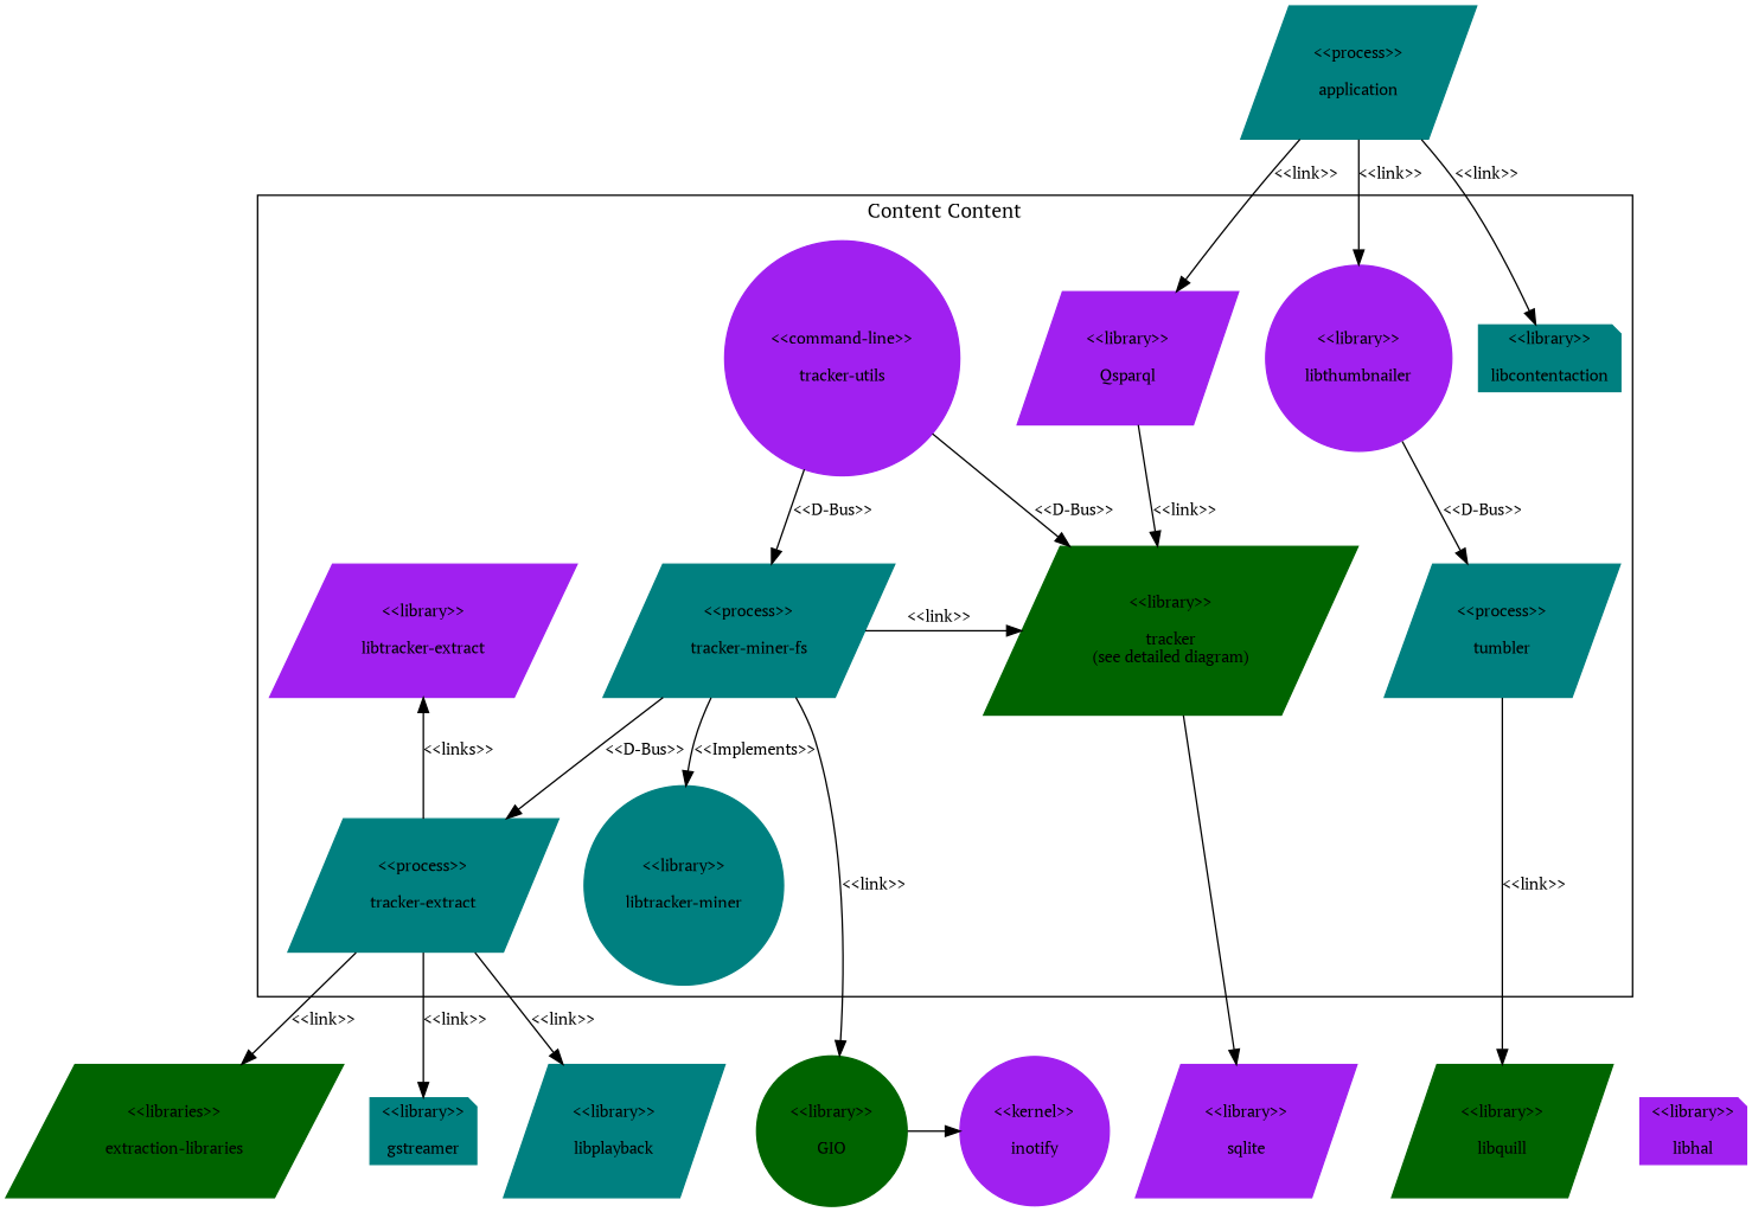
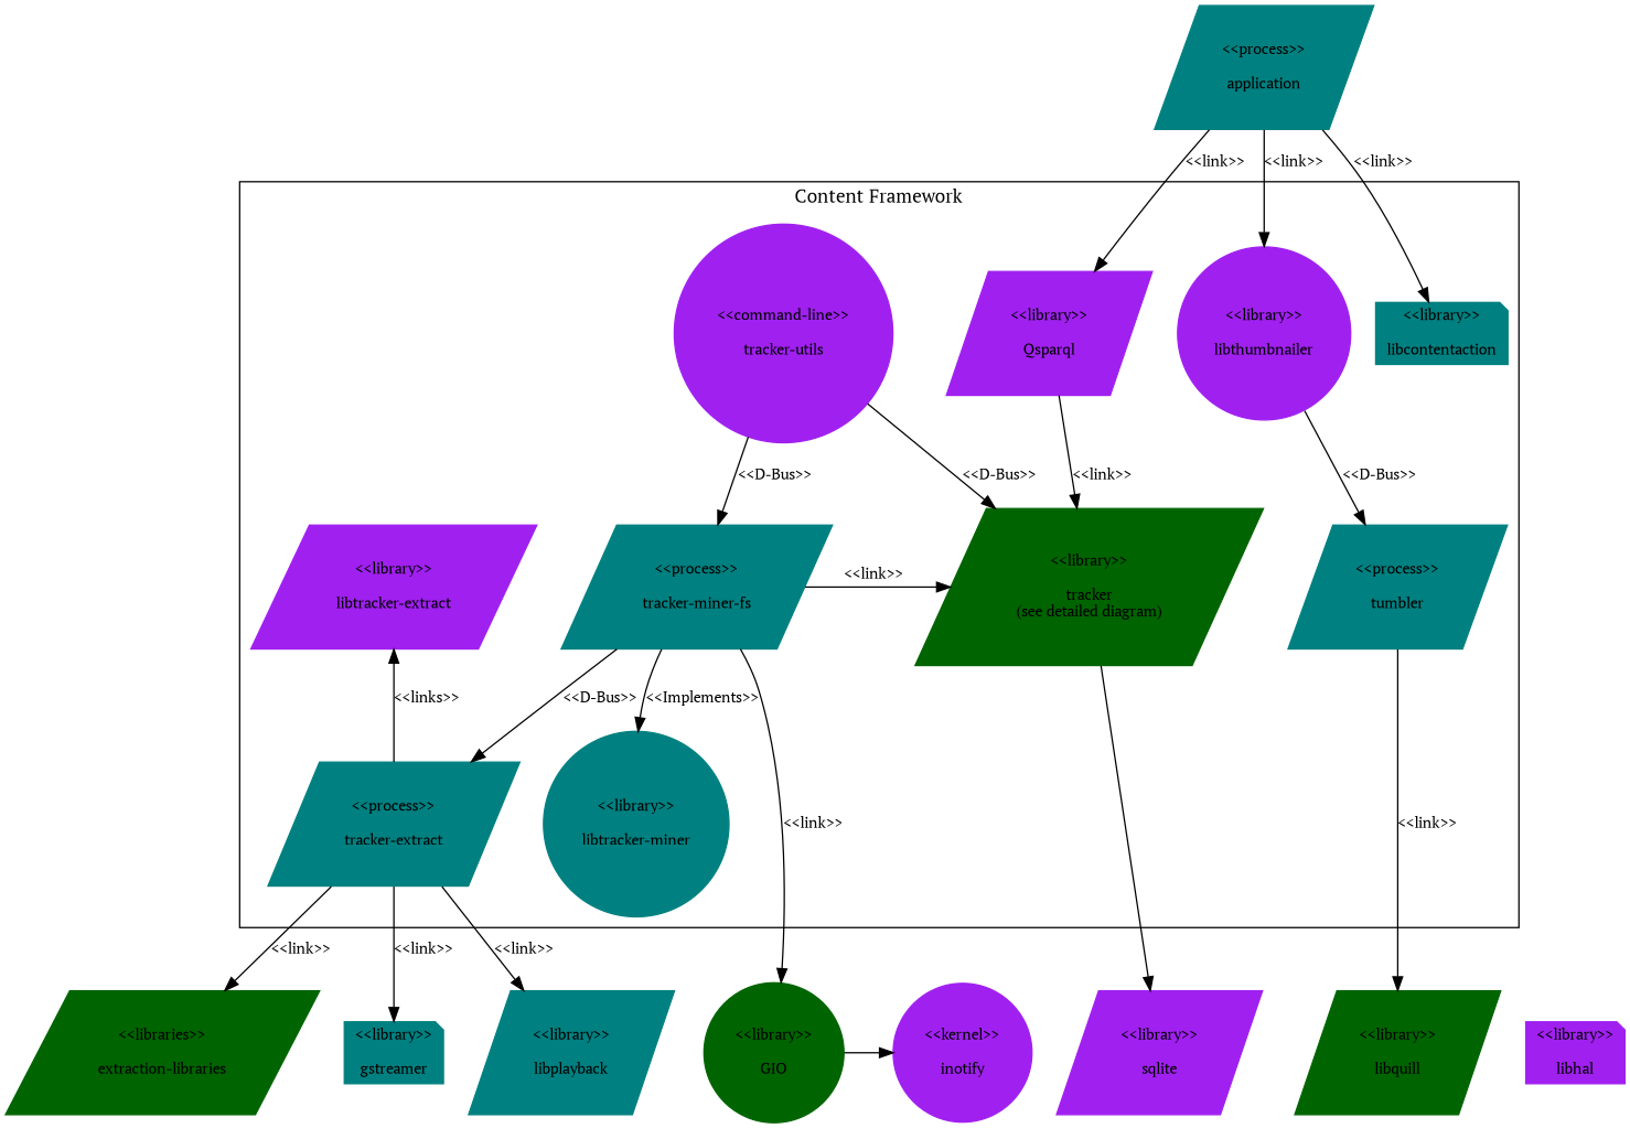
  digraph {
    fontname="PT Serif"
    node [color=teal fontname="PT Serif" fontsize=11 shape=parallelogram style=filled]
    edge [fontname="PT Serif" fontsize=11]
    n1 [label="<<process>>\n\napplication"]
    n2 [color=darkgreen label="<<libraries>>\n\nextraction-libraries"]
    n3 [label="<<library>>\n\ngstreamer" shape=note]
    n4 [color=purple label="<<library>>\n\nlibhal" shape=note]
    n5 [color=darkgreen label="<<library>>\n\nlibquill"]
    n6 [label="<<library>>\n\nlibplayback"]
    n7 [color=purple label="<<library>>\n\nsqlite"]
    n8 [color=darkgreen label="<<library>>\n\nGIO" shape=circle]
    n9 [color=purple label="<<kernel>>\n\ninotify" shape=circle]
    n10 [color=darkgreen label="<<library>>\n\ntracker\n(see detailed diagram)"]
    n11 [color=purple label="<<library>>\n\nlibtracker-extract"]
    n12 [label="<<process>>\n\ntracker-miner-fs"]
    n13 [color=purple label="<<library>>\n\nQsparql"]
    n14 [color=purple label="<<library>>\n\nlibthumbnailer" shape=circle]
    n15 [label="<<process>>\n\ntumbler"]
    n16 [label="<<library>>\n\nlibcontentaction" shape=note]
    n17 [color=purple label="<<command-line>>\n\ntracker-utils" shape=circle]
    n18 [label="<<process>>\n\ntracker-extract"]
    n19 [label="<<library>>\n\nlibtracker-miner" shape=circle]
    subgraph sub_1 {
      rank=source
      n1
    }
    subgraph sub_2 {
      rank=sink
      n2
      n3
      n4
      n5
      n6
      n7
      n8
      n9
    }
    subgraph cluster_3 {
-     label="Content Content"
+     label="Content Framework"
      n13
      n14
      n15
      n16
      n17
      n18
      n19
      subgraph sub_4 {
        label="Content Framework"
        rank=same
        n10
        n11
        n12
      }
    }
    n1 -> n13 [label="<<link>>"]
    n1 -> n14 [label="<<link>>"]
    n1 -> n16 [label="<<link>>"]
    n8 -> n9
    n10 -> n7
    n12 -> n8 [label="<<link>>"]
    n12 -> n10 [label="<<link>>"]
    n12 -> n18 [label="<<D-Bus>>"]
    n12 -> n19 [label="<<Implements>>"]
    n13 -> n10 [label="<<link>>"]
    n14 -> n15 [label="<<D-Bus>>"]
    n15 -> n5 [label="<<link>>"]
    n17 -> n10 [label="<<D-Bus>>"]
    n17 -> n12 [label="<<D-Bus>>"]
    n18 -> n2 [label="<<link>>"]
    n18 -> n3 [label="<<link>>"]
    n18 -> n6 [label="<<link>>"]
    n18 -> n11 [label="<<links>>"]
  }
